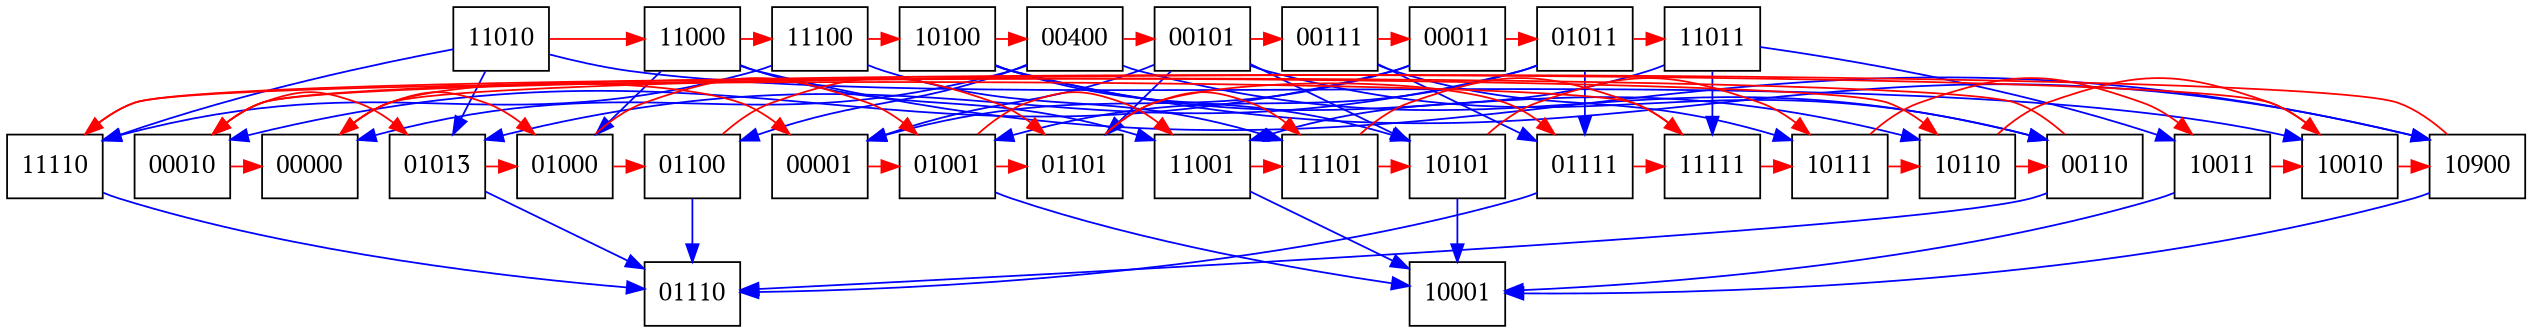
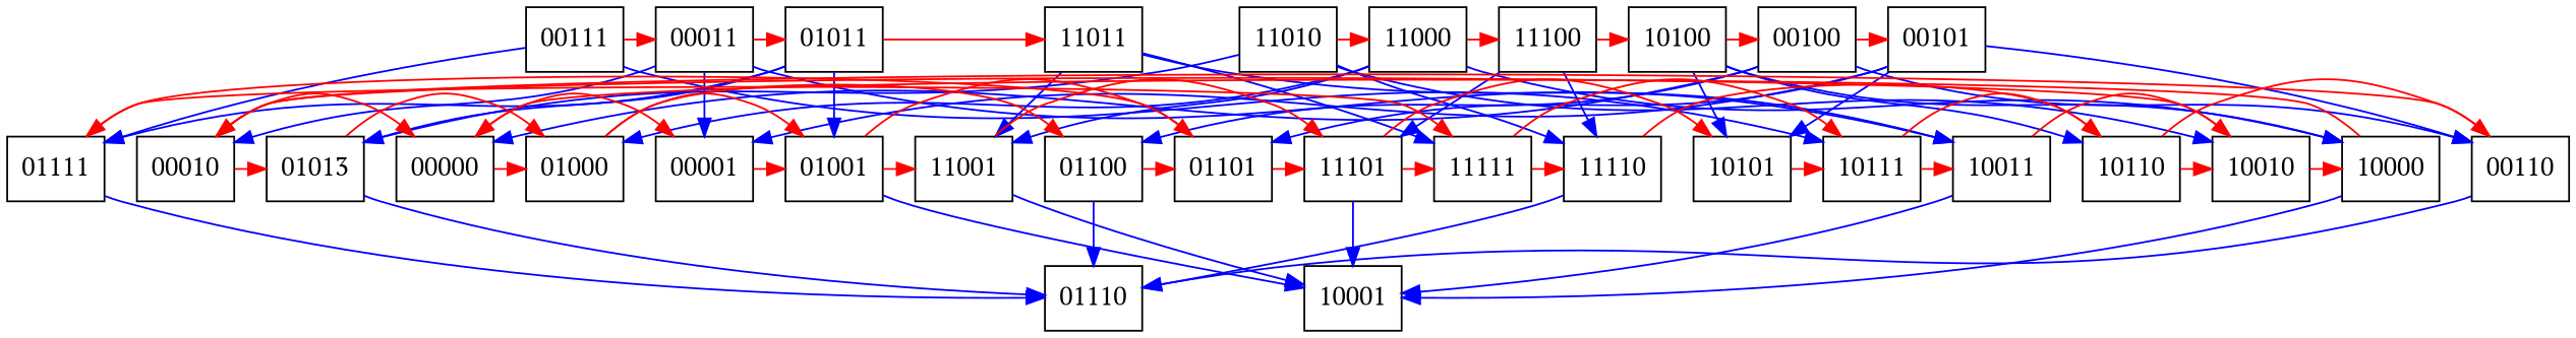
  digraph {
    fontname="PT Serif"
    node [fontname="PT Serif" shape=box]
    edge [color=red fontname="PT Serif"]
    00011
-   00100 [label=00400]
+   00100
    00101
    00111
    01011
    10100
    11000
    11010
    11011
    11100
    00000
    00001
    00010
    00110
    01000
    01001
    n17 [label=01013]
    01100
    01101
    01111
-   10000 [label=10900]
+   10000
    10010
    10011
    10101
    10110
    10111
    11001
    11101
    11110
    11111
    01110
    10001
    subgraph sub_1 {
      rank=same
      00011
      00100
      00101
      00111
      01011
      10100
      11000
      11010
      11011
      11100
    }
    subgraph sub_2 {
      rank=same
      00000
      00001
      00010
      00110
      01000
      01001
      n17
      01100
      01101
      01111
      10000
      10010
      10011
      10101
      10110
      10111
      11001
      11101
      11110
      11111
    }
    subgraph sub_3 {
      rank=same
      01110
      10001
    }
    00011 -> 01011
    00011 -> 00001 [color=blue]
    00011 -> 00010 [color=blue]
+   00011 -> 10011 [color=blue]
    00100 -> 00101
    00100 -> 00000 [color=blue]
    00100 -> 00110 [color=blue]
    00100 -> 01100 [color=blue]
-   00101 -> 00111
    00101 -> 00001 [color=blue]
    00101 -> 00110 [color=blue]
    00101 -> 01101 [color=blue]
    00101 -> 10101 [color=blue]
    00111 -> 00011
    00111 -> 01111 [color=blue]
    00111 -> 10111 [color=blue]
    01011 -> 11011
    01011 -> 01001 [color=blue]
    01011 -> n17 [color=blue]
    01011 -> 01111 [color=blue]
    10100 -> 00100
    10100 -> 10000 [color=blue]
    10100 -> 10101 [color=blue]
    10100 -> 10110 [color=blue]
    11000 -> 11100
    11000 -> 01000 [color=blue]
    11000 -> 10000 [color=blue]
    11000 -> 11001 [color=blue]
    11010 -> 11000
    11010 -> n17 [color=blue]
    11010 -> 10010 [color=blue]
    11010 -> 11110 [color=blue]
    11011 -> 10011 [color=blue]
    11011 -> 11001 [color=blue]
    11011 -> 11111 [color=blue]
    11100 -> 10100
    11100 -> 11101 [color=blue]
    11100 -> 11110 [color=blue]
    00000 -> 00001
    00000 -> 01000
    00001 -> 01001
    00010 -> 00000
    00010 -> n17
    00110 -> 00010
    00110 -> 01110 [color=blue]
    01000 -> 01001
    01000 -> 01100
    01001 -> 01101
    01001 -> 11001
    01001 -> 10001 [color=blue]
    n17 -> 01000
    n17 -> 01110 [color=blue]
    01100 -> 01101
    01100 -> 01110 [color=blue]
    01101 -> 01111
    01101 -> 11101
    01111 -> 11111
    01111 -> 01110 [color=blue]
    10000 -> 00000
    10000 -> 10001 [color=blue]
    10010 -> 00010
    10010 -> 10000
    10011 -> 10010
    10011 -> 10001 [color=blue]
    10101 -> 10111
-   10101 -> 10001 [color=blue]
+   11101 -> 10001 [color=blue]
    10110 -> 00110
    10110 -> 10010
    10111 -> 10011
    10111 -> 10110
    11001 -> 11101
    11001 -> 10001 [color=blue]
    11101 -> 10101
    11101 -> 11111
    11110 -> 10110
    11110 -> 01110 [color=blue]
    11111 -> 10111
    11111 -> 11110
  }
